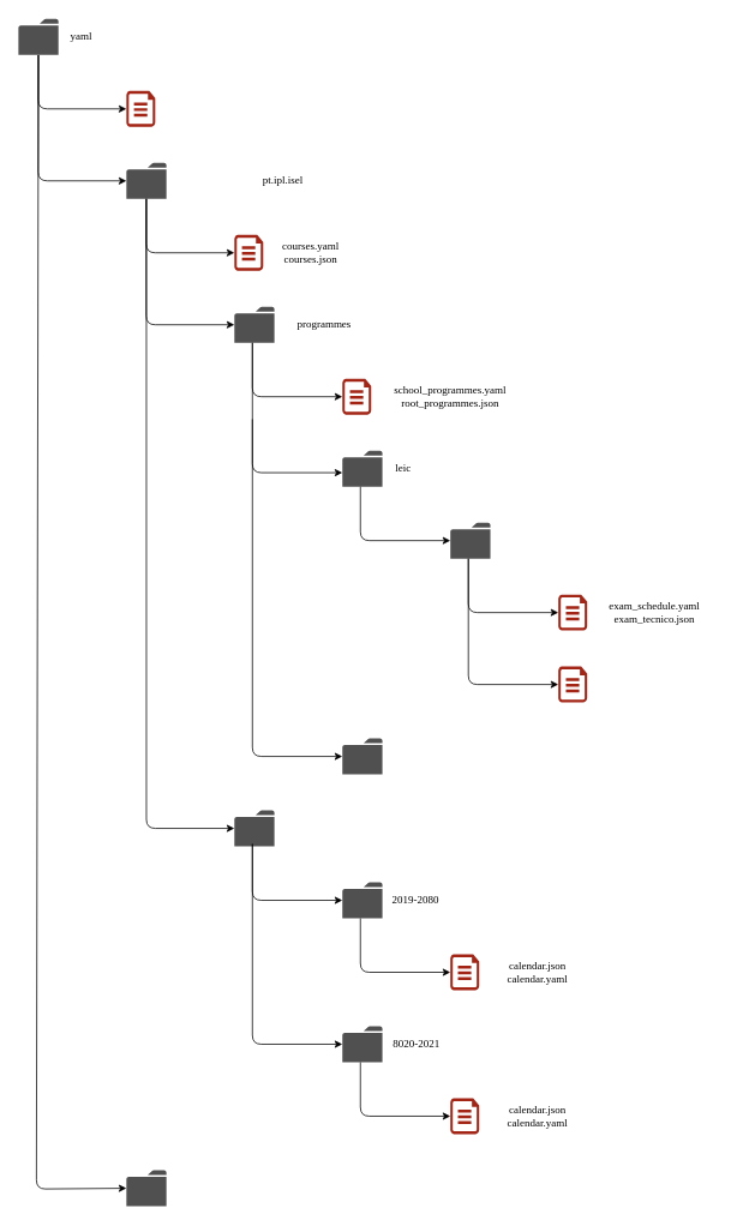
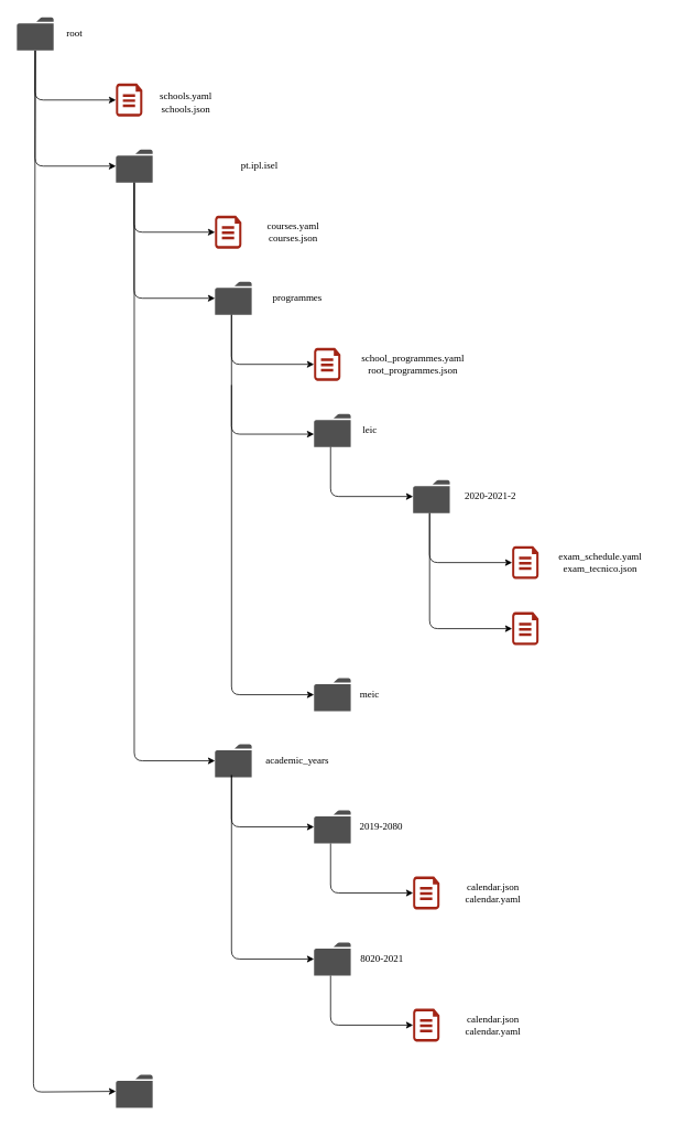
  <mxCell id="0" />
  <mxCell id="1" parent="0" />
  <mxCell id="2" value="" style="pointerEvents=1;shadow=0;dashed=0;html=1;strokeColor=none;fillColor=#505050;labelPosition=center;verticalLabelPosition=bottom;verticalAlign=top;outlineConnect=0;align=center;shape=mxgraph.office.concepts.folder;aspect=fixed;" parent="1" vertex="1"><mxGeometry x="140" y="180" width="44.44" height="40" as="geometry" /></mxCell>
  <mxCell id="3" value="&lt;font face=&quot;Lucida Console&quot;&gt;pt.ipl.isel&lt;/font&gt;" style="text;html=1;strokeColor=none;fillColor=none;align=center;verticalAlign=middle;whiteSpace=wrap;rounded=0;" parent="1" vertex="1"><mxGeometry x="264.44" y="190" width="100" height="20" as="geometry" /></mxCell>
  <mxCell id="4" value="" style="pointerEvents=1;shadow=0;dashed=0;html=1;strokeColor=none;fillColor=#505050;labelPosition=center;verticalLabelPosition=bottom;verticalAlign=top;outlineConnect=0;align=center;shape=mxgraph.office.concepts.folder;aspect=fixed;" parent="1" vertex="1"><mxGeometry x="260" y="340" width="44.44" height="40" as="geometry" /></mxCell>
  <mxCell id="5" value="&lt;font face=&quot;Lucida Console&quot;&gt;programmes&lt;/font&gt;" style="text;html=1;strokeColor=none;fillColor=none;align=center;verticalAlign=middle;whiteSpace=wrap;rounded=0;" parent="1" vertex="1"><mxGeometry x="320" y="348.5" width="80" height="20" as="geometry" /></mxCell>
  <mxCell id="6" value="" style="pointerEvents=1;shadow=0;dashed=0;html=1;strokeColor=none;fillColor=#505050;labelPosition=center;verticalLabelPosition=bottom;verticalAlign=top;outlineConnect=0;align=center;shape=mxgraph.office.concepts.folder;aspect=fixed;" parent="1" vertex="1"><mxGeometry x="380" y="820" width="44.44" height="40" as="geometry" /></mxCell>
+ <mxCell id="7" value="meic" style="text;html=1;strokeColor=none;fillColor=none;align=center;verticalAlign=middle;whiteSpace=wrap;rounded=0;fontFamily=Lucida Console;" parent="1" vertex="1"><mxGeometry x="430" y="830" width="35" height="20" as="geometry" /></mxCell>
  <mxCell id="8" value="" style="endArrow=classic;html=1;edgeStyle=orthogonalEdgeStyle;" parent="1" target="6" edge="1" source="4"><mxGeometry width="50" height="50" relative="1" as="geometry"><mxPoint x="220" y="470" as="sourcePoint" /><mxPoint x="525" y="701" as="targetPoint" /><Array as="points"><mxPoint x="280" y="840" /></Array></mxGeometry></mxCell>
- <mxCell id="9" value="&lt;font face=&quot;Lucida Console&quot;&gt;yaml&lt;/font&gt;" style="text;html=1;strokeColor=none;fillColor=none;align=center;verticalAlign=middle;whiteSpace=wrap;rounded=0;" parent="1" vertex="1"><mxGeometry x="70" y="30" width="40" height="20" as="geometry" /></mxCell>
+ <mxCell id="9" value="&lt;font face=&quot;Lucida Console&quot;&gt;root&lt;/font&gt;" style="text;html=1;strokeColor=none;fillColor=none;align=center;verticalAlign=middle;whiteSpace=wrap;rounded=0;" parent="1" vertex="1"><mxGeometry x="70" y="30" width="40" height="20" as="geometry" /></mxCell>
  <mxCell id="10" value="" style="endArrow=classic;html=1;" parent="1" target="2" edge="1" source="45"><mxGeometry width="50" height="50" relative="1" as="geometry"><mxPoint x="43.848" y="60.5" as="sourcePoint" /><mxPoint x="125" y="204" as="targetPoint" /><Array as="points"><mxPoint x="42" y="200" /></Array></mxGeometry></mxCell>
  <mxCell id="11" value="" style="endArrow=classic;html=1;" parent="1" target="12" edge="1" source="45"><mxGeometry width="50" height="50" relative="1" as="geometry"><mxPoint x="60.981" y="177" as="sourcePoint" /><mxPoint x="125" y="604.639" as="targetPoint" /><Array as="points"><mxPoint x="40" y="1321" /></Array></mxGeometry></mxCell>
  <mxCell id="12" value="" style="pointerEvents=1;shadow=0;dashed=0;html=1;strokeColor=none;fillColor=#505050;labelPosition=center;verticalLabelPosition=bottom;verticalAlign=top;outlineConnect=0;align=center;shape=mxgraph.office.concepts.folder;aspect=fixed;" parent="1" vertex="1"><mxGeometry x="140" y="1300" width="44.44" height="40" as="geometry" /></mxCell>
  <mxCell id="13" value="" style="endArrow=classic;html=1;edgeStyle=elbowEdgeStyle;" parent="1" source="2" target="4" edge="1"><mxGeometry width="50" height="50" relative="1" as="geometry"><mxPoint x="180" y="310" as="sourcePoint" /><mxPoint x="210" y="246" as="targetPoint" /><Array as="points"><mxPoint x="162" y="320" /><mxPoint x="180" y="340" /><mxPoint x="210" y="350" /><mxPoint x="160" y="360" /><mxPoint x="185" y="336" /><mxPoint x="190" y="326" /></Array></mxGeometry></mxCell>
  <mxCell id="14" value="" style="pointerEvents=1;shadow=0;dashed=0;html=1;strokeColor=none;fillColor=#505050;labelPosition=center;verticalLabelPosition=bottom;verticalAlign=top;outlineConnect=0;align=center;shape=mxgraph.office.concepts.folder;aspect=fixed;" parent="1" vertex="1"><mxGeometry x="380" y="980" width="44.45" height="40" as="geometry" /></mxCell>
  <mxCell id="15" value="2019-2080" style="text;html=1;strokeColor=none;fillColor=none;align=center;verticalAlign=middle;whiteSpace=wrap;rounded=0;fontFamily=Lucida Console;" parent="1" vertex="1"><mxGeometry x="424.44" y="990" width="75" height="20" as="geometry" /></mxCell>
  <mxCell id="16" value="" style="endArrow=classic;html=1;edgeStyle=orthogonalEdgeStyle;" parent="1" source="2" edge="1" target="31"><mxGeometry width="50" height="50" relative="1" as="geometry"><mxPoint x="185" y="311" as="sourcePoint" /><mxPoint x="250" y="915.034" as="targetPoint" /><Array as="points"><mxPoint x="162" y="920" /></Array></mxGeometry></mxCell>
  <mxCell id="17" value="" style="endArrow=classic;html=1;entryX=0;entryY=0.5;entryDx=0;entryDy=0;entryPerimeter=0;" parent="1" edge="1" target="46"><mxGeometry width="50" height="50" relative="1" as="geometry"><mxPoint x="400" y="1020" as="sourcePoint" /><mxPoint x="465" y="1075" as="targetPoint" /><Array as="points"><mxPoint x="400" y="1080" /></Array></mxGeometry></mxCell>
  <mxCell id="18" value="" style="pointerEvents=1;shadow=0;dashed=0;html=1;strokeColor=none;fillColor=#505050;labelPosition=center;verticalLabelPosition=bottom;verticalAlign=top;outlineConnect=0;align=center;shape=mxgraph.office.concepts.folder;aspect=fixed;" parent="1" vertex="1"><mxGeometry x="380" y="500" width="44.44" height="40" as="geometry" /></mxCell>
  <mxCell id="19" value="&lt;font face=&quot;Lucida Console&quot;&gt;leic&lt;/font&gt;" style="text;html=1;strokeColor=none;fillColor=none;align=center;verticalAlign=middle;whiteSpace=wrap;rounded=0;" parent="1" vertex="1"><mxGeometry x="422.5" y="510" width="50" height="20" as="geometry" /></mxCell>
  <mxCell id="20" value="" style="endArrow=classic;html=1;entryX=0;entryY=0.5;entryDx=0;entryDy=0;entryPerimeter=0;" parent="1" edge="1" target="36"><mxGeometry width="50" height="50" relative="1" as="geometry"><mxPoint x="280" y="380" as="sourcePoint" /><mxPoint x="345" y="435" as="targetPoint" /><Array as="points"><mxPoint x="280" y="440" /></Array></mxGeometry></mxCell>
  <mxCell id="21" value="" style="group;aspect=fixed;" parent="1" vertex="1" connectable="0"><mxGeometry x="620" y="660" width="96" height="40" as="geometry" /></mxCell>
  <mxCell id="22" value="" style="verticalLabelPosition=bottom;html=1;verticalAlign=top;align=center;strokeColor=none;shape=mxgraph.azure.cloud_services_configuration_file;pointerEvents=1;fillColor=#A32516;" parent="21" vertex="1"><mxGeometry width="32" height="40" as="geometry" /></mxCell>
  <mxCell id="23" value="" style="endArrow=classic;html=1;entryX=0;entryY=0.5;entryDx=0;entryDy=0;entryPerimeter=0;" parent="1" edge="1" target="52"><mxGeometry width="50" height="50" relative="1" as="geometry"><mxPoint x="520" y="620" as="sourcePoint" /><mxPoint x="585" y="745" as="targetPoint" /><Array as="points"><mxPoint x="520" y="760" /></Array></mxGeometry></mxCell>
  <mxCell id="24" value="" style="pointerEvents=1;shadow=0;dashed=0;html=1;strokeColor=none;fillColor=#505050;labelPosition=center;verticalLabelPosition=bottom;verticalAlign=top;outlineConnect=0;align=center;shape=mxgraph.office.concepts.folder;aspect=fixed;" parent="1" vertex="1"><mxGeometry x="500" y="580" width="44.44" height="40" as="geometry" /></mxCell>
+ <mxCell id="25" value="&lt;font face=&quot;Lucida Console&quot;&gt;2020-2021-2&lt;/font&gt;" style="text;html=1;strokeColor=none;fillColor=none;align=center;verticalAlign=middle;whiteSpace=wrap;rounded=0;" parent="1" vertex="1"><mxGeometry x="544.44" y="590" width="100" height="20" as="geometry" /></mxCell>
  <mxCell id="26" value="" style="endArrow=classic;html=1;entryX=0;entryY=0.5;entryDx=0;entryDy=0;entryPerimeter=0;" parent="1" edge="1" target="22"><mxGeometry width="50" height="50" relative="1" as="geometry"><mxPoint x="520" y="620" as="sourcePoint" /><mxPoint x="585" y="675" as="targetPoint" /><Array as="points"><mxPoint x="520" y="680" /></Array></mxGeometry></mxCell>
  <mxCell id="27" value="exam_schedule.yaml&lt;br&gt;exam_tecnico.json" style="text;html=1;strokeColor=none;fillColor=none;align=center;verticalAlign=middle;whiteSpace=wrap;rounded=0;fontFamily=Lucida Console;" parent="1" vertex="1"><mxGeometry x="657" y="670" width="140" height="20" as="geometry" /></mxCell>
  <mxCell id="28" value="" style="pointerEvents=1;shadow=0;dashed=0;html=1;strokeColor=none;fillColor=#505050;labelPosition=center;verticalLabelPosition=bottom;verticalAlign=top;outlineConnect=0;align=center;shape=mxgraph.office.concepts.folder;aspect=fixed;" parent="1" vertex="1"><mxGeometry x="380" y="1140" width="44.44" height="40" as="geometry" /></mxCell>
  <mxCell id="29" value="" style="endArrow=classic;html=1;entryX=0;entryY=0.5;entryDx=0;entryDy=0;entryPerimeter=0;" parent="1" edge="1" target="48"><mxGeometry width="50" height="50" relative="1" as="geometry"><mxPoint x="400" y="1180" as="sourcePoint" /><mxPoint x="465" y="1235" as="targetPoint" /><Array as="points"><mxPoint x="400" y="1240" /></Array></mxGeometry></mxCell>
  <mxCell id="30" value="8020-2021" style="text;html=1;strokeColor=none;fillColor=none;align=center;verticalAlign=middle;whiteSpace=wrap;rounded=0;fontFamily=Lucida Console;" parent="1" vertex="1"><mxGeometry x="425" y="1150" width="75" height="20" as="geometry" /></mxCell>
  <mxCell id="31" value="" style="pointerEvents=1;shadow=0;dashed=0;html=1;strokeColor=none;fillColor=#505050;labelPosition=center;verticalLabelPosition=bottom;verticalAlign=top;outlineConnect=0;align=center;shape=mxgraph.office.concepts.folder;aspect=fixed;" parent="1" vertex="1"><mxGeometry x="260" y="900" width="44.44" height="40" as="geometry" /></mxCell>
+ <mxCell id="32" value="&lt;font face=&quot;Lucida Console&quot;&gt;academic_years&lt;/font&gt;" style="text;html=1;strokeColor=none;fillColor=none;align=center;verticalAlign=middle;whiteSpace=wrap;rounded=0;" parent="1" vertex="1"><mxGeometry x="310" y="910" width="100" height="20" as="geometry" /></mxCell>
  <mxCell id="33" value="" style="endArrow=classic;html=1;edgeStyle=orthogonalEdgeStyle;" parent="1" edge="1" target="28"><mxGeometry width="50" height="50" relative="1" as="geometry"><mxPoint x="280" y="937" as="sourcePoint" /><mxPoint x="345" y="1192" as="targetPoint" /><Array as="points"><mxPoint x="280" y="1160" /></Array></mxGeometry></mxCell>
  <mxCell id="34" value="" style="endArrow=classic;html=1;" parent="1" target="14" edge="1"><mxGeometry width="50" height="50" relative="1" as="geometry"><mxPoint x="280" y="938" as="sourcePoint" /><mxPoint x="340" y="1042" as="targetPoint" /><Array as="points"><mxPoint x="280" y="1000" /></Array></mxGeometry></mxCell>
  <mxCell id="35" value="" style="group;aspect=fixed;" vertex="1" connectable="0" parent="1"><mxGeometry x="380" y="420" width="96" height="40" as="geometry" /></mxCell>
  <mxCell id="36" value="" style="verticalLabelPosition=bottom;html=1;verticalAlign=top;align=center;strokeColor=none;shape=mxgraph.azure.cloud_services_configuration_file;pointerEvents=1;fillColor=#A32516;" vertex="1" parent="35"><mxGeometry width="32" height="40" as="geometry" /></mxCell>
  <mxCell id="37" value="school_programmes.yaml&lt;br&gt;root_programmes.json" style="text;html=1;strokeColor=none;fillColor=none;align=center;verticalAlign=middle;whiteSpace=wrap;rounded=0;fontFamily=Lucida Console;" vertex="1" parent="1"><mxGeometry x="460" y="430" width="80" height="20" as="geometry" /></mxCell>
  <mxCell id="38" value="" style="verticalLabelPosition=bottom;html=1;verticalAlign=top;align=center;strokeColor=none;shape=mxgraph.azure.cloud_services_configuration_file;pointerEvents=1;fillColor=#A32516;aspect=fixed;" vertex="1" parent="1"><mxGeometry x="140" y="100" width="32" height="40" as="geometry" /></mxCell>
+ <mxCell id="39" value="schools.yaml&lt;br&gt;schools.json" style="text;html=1;strokeColor=none;fillColor=none;align=center;verticalAlign=middle;whiteSpace=wrap;rounded=0;fontFamily=Lucida Console;" vertex="1" parent="1"><mxGeometry x="185" y="112.5" width="80" height="20" as="geometry" /></mxCell>
  <mxCell id="40" value="" style="endArrow=classic;html=1;entryX=0;entryY=0.5;entryDx=0;entryDy=0;entryPerimeter=0;jumpSize=6;" edge="1" parent="1" source="45" target="38"><mxGeometry width="50" height="50" relative="1" as="geometry"><mxPoint x="51.336" y="60.5" as="sourcePoint" /><mxPoint x="150" y="106.101" as="targetPoint" /><Array as="points"><mxPoint x="42" y="120" /></Array></mxGeometry></mxCell>
  <mxCell id="41" value="" style="group;aspect=fixed;" vertex="1" connectable="0" parent="1"><mxGeometry x="260" y="260" width="135" height="40" as="geometry" /></mxCell>
  <mxCell id="42" value="" style="verticalLabelPosition=bottom;html=1;verticalAlign=top;align=center;strokeColor=none;shape=mxgraph.azure.cloud_services_configuration_file;pointerEvents=1;fillColor=#A32516;" vertex="1" parent="41"><mxGeometry width="32" height="40" as="geometry" /></mxCell>
- <mxCell id="43" value="courses.yaml&lt;br&gt;courses.json" style="text;html=1;strokeColor=none;fillColor=none;align=center;verticalAlign=middle;whiteSpace=wrap;rounded=0;fontFamily=Lucida Console;" vertex="1" parent="41"><mxGeometry x="45" y="10" width="80" height="20" as="geometry" /></mxCell>
+ <mxCell id="43" value="courses.yaml&lt;br&gt;courses.json" style="text;html=1;strokeColor=none;fillColor=none;align=center;verticalAlign=middle;whiteSpace=wrap;rounded=0;fontFamily=Lucida Console;" vertex="1" parent="41"><mxGeometry x="55" y="10" width="80" height="20" as="geometry" /></mxCell>
  <mxCell id="44" value="" style="endArrow=classic;html=1;entryX=0;entryY=0.5;entryDx=0;entryDy=0;entryPerimeter=0;" edge="1" parent="1" source="2" target="42"><mxGeometry width="50" height="50" relative="1" as="geometry"><mxPoint x="185" y="223" as="sourcePoint" /><mxPoint x="250" y="278" as="targetPoint" /><Array as="points"><mxPoint x="162" y="280" /></Array></mxGeometry></mxCell>
  <mxCell id="45" value="" style="pointerEvents=1;shadow=0;dashed=0;html=1;strokeColor=none;fillColor=#505050;labelPosition=center;verticalLabelPosition=bottom;verticalAlign=top;outlineConnect=0;align=center;shape=mxgraph.office.concepts.folder;aspect=fixed;" vertex="1" parent="1"><mxGeometry x="20" y="20" width="44.44" height="40" as="geometry" /></mxCell>
  <mxCell id="46" value="" style="verticalLabelPosition=bottom;html=1;verticalAlign=top;align=center;strokeColor=none;shape=mxgraph.azure.cloud_services_configuration_file;pointerEvents=1;fillColor=#A32516;aspect=fixed;" parent="1" vertex="1"><mxGeometry x="500" y="1060" width="32" height="40" as="geometry" /></mxCell>
  <mxCell id="47" value="calendar.json&lt;br&gt;calendar.yaml" style="text;html=1;strokeColor=none;fillColor=none;align=center;verticalAlign=middle;whiteSpace=wrap;rounded=0;fontFamily=Lucida Console;" parent="1" vertex="1"><mxGeometry x="532" y="1070" width="130" height="20" as="geometry" /></mxCell>
  <mxCell id="48" value="" style="verticalLabelPosition=bottom;html=1;verticalAlign=top;align=center;strokeColor=none;shape=mxgraph.azure.cloud_services_configuration_file;pointerEvents=1;fillColor=#A32516;aspect=fixed;" parent="1" vertex="1"><mxGeometry x="500" y="1220" width="32" height="40" as="geometry" /></mxCell>
  <mxCell id="49" value="calendar.json&lt;br&gt;calendar.yaml" style="text;html=1;strokeColor=none;fillColor=none;align=center;verticalAlign=middle;whiteSpace=wrap;rounded=0;fontFamily=Lucida Console;" parent="1" vertex="1"><mxGeometry x="532" y="1230" width="130" height="20" as="geometry" /></mxCell>
  <mxCell id="50" value="" style="endArrow=classic;html=1;entryX=0;entryY=0.5;entryDx=0;entryDy=0;entryPerimeter=0;" edge="1" parent="1"><mxGeometry width="50" height="50" relative="1" as="geometry"><mxPoint x="280" y="465" as="sourcePoint" /><mxPoint x="380" y="524.5" as="targetPoint" /><Array as="points"><mxPoint x="280" y="524.5" /></Array></mxGeometry></mxCell>
  <mxCell id="51" value="" style="endArrow=classic;html=1;entryX=0;entryY=0.5;entryDx=0;entryDy=0;entryPerimeter=0;" edge="1" parent="1"><mxGeometry width="50" height="50" relative="1" as="geometry"><mxPoint x="400" y="540" as="sourcePoint" /><mxPoint x="500" y="600" as="targetPoint" /><Array as="points"><mxPoint x="400" y="600" /></Array></mxGeometry></mxCell>
  <mxCell id="52" value="" style="verticalLabelPosition=bottom;html=1;verticalAlign=top;align=center;strokeColor=none;shape=mxgraph.azure.cloud_services_configuration_file;pointerEvents=1;fillColor=#A32516;" parent="1" vertex="1"><mxGeometry x="620" y="740" width="32" height="40" as="geometry" /></mxCell>
